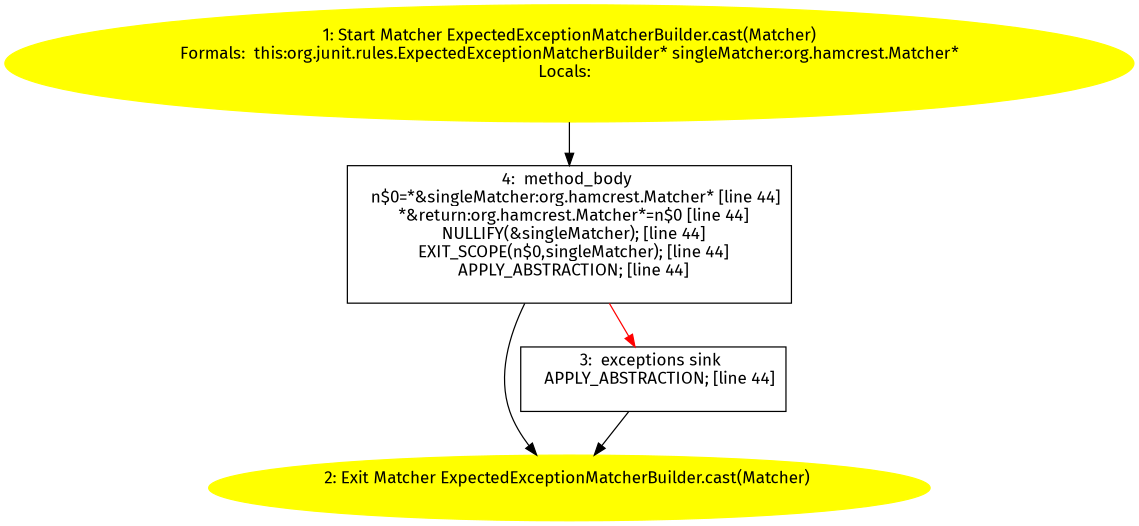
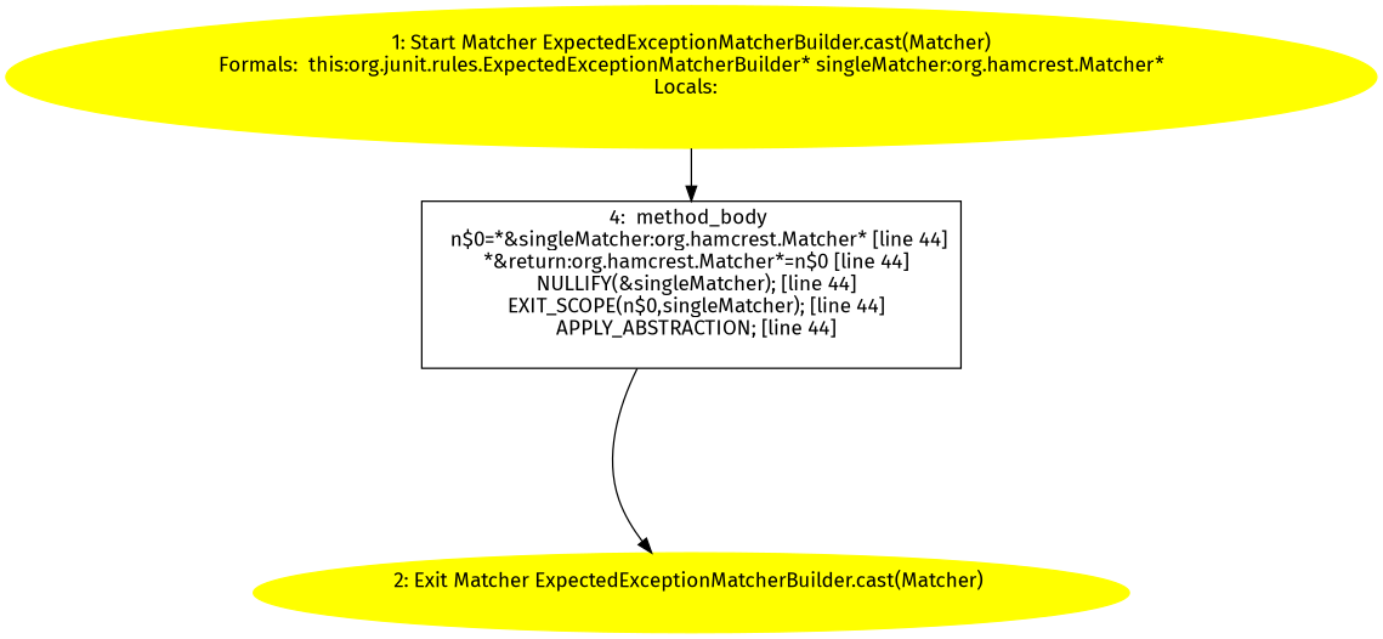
  digraph {
    fontname="Fira Sans"
    node [fontname="Fira Sans"]
    edge [fontname="Fira Sans"]
    n1 [color=yellow label="1: Start Matcher ExpectedExceptionMatcherBuilder.cast(Matcher)\nFormals:  this:org.junit.rules.ExpectedExceptionMatcherBuilder* singleMatcher:org.hamcrest.Matcher*\nLocals:  \n  " style=filled]
    n2 [label="4:  method_body \n   n$0=*&singleMatcher:org.hamcrest.Matcher* [line 44]\n  *&return:org.hamcrest.Matcher*=n$0 [line 44]\n  NULLIFY(&singleMatcher); [line 44]\n  EXIT_SCOPE(n$0,singleMatcher); [line 44]\n  APPLY_ABSTRACTION; [line 44]\n " shape=box]
    n3 [color=yellow label="2: Exit Matcher ExpectedExceptionMatcherBuilder.cast(Matcher) \n  " style=filled]
-   n4 [label="3:  exceptions sink \n   APPLY_ABSTRACTION; [line 44]\n " shape=box]
    n1 -> n2
    n2 -> n3
-   n2 -> n4 [color=red]
-   n4 -> n3
  }
